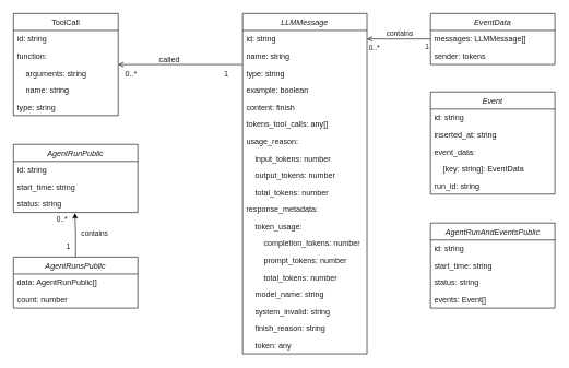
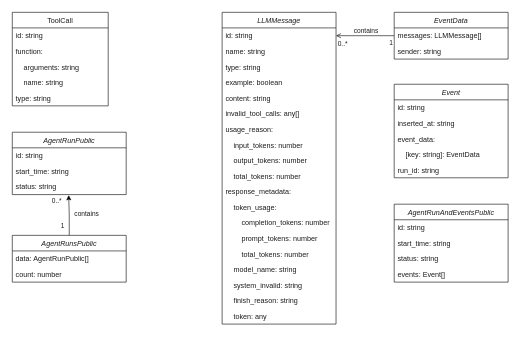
  <mxCell id="0" />
  <mxCell id="1" parent="0" />
  <mxCell id="2" value="LLMMessage" style="swimlane;fontStyle=2;align=center;verticalAlign=top;childLayout=stackLayout;horizontal=1;startSize=26;horizontalStack=0;resizeParent=1;resizeLast=0;collapsible=1;marginBottom=0;rounded=0;shadow=0;strokeWidth=1;fontColor=#1C1C1C;fillColor=#FFFFFF;" parent="1" vertex="1"><mxGeometry x="370" width="190" height="520" as="geometry" y="20"><mxRectangle width="160" height="26" as="alternateBounds" /></mxGeometry></mxCell>
  <mxCell id="3" value="id: string" style="text;align=left;verticalAlign=top;spacingLeft=4;spacingRight=4;overflow=hidden;rotatable=0;points=[[0,0.5],[1,0.5]];portConstraint=eastwest;fontColor=#1C1C1C;" parent="2" vertex="1"><mxGeometry y="26" width="190" height="26" as="geometry" /></mxCell>
  <mxCell id="4" value="name: string" style="text;align=left;verticalAlign=top;spacingLeft=4;spacingRight=4;overflow=hidden;rotatable=0;points=[[0,0.5],[1,0.5]];portConstraint=eastwest;rounded=0;shadow=0;html=0;fontColor=#1C1C1C;" parent="2" vertex="1"><mxGeometry y="52" width="190" height="26" as="geometry" /></mxCell>
  <mxCell id="5" value="type: string" style="text;align=left;verticalAlign=top;spacingLeft=4;spacingRight=4;overflow=hidden;rotatable=0;points=[[0,0.5],[1,0.5]];portConstraint=eastwest;rounded=0;shadow=0;html=0;fontColor=#1C1C1C;" parent="2" vertex="1"><mxGeometry y="78" width="190" height="26" as="geometry" /></mxCell>
  <mxCell id="6" value="example: boolean" style="text;align=left;verticalAlign=top;spacingLeft=4;spacingRight=4;overflow=hidden;rotatable=0;points=[[0,0.5],[1,0.5]];portConstraint=eastwest;rounded=0;shadow=0;html=0;fontColor=#1C1C1C;" parent="2" vertex="1"><mxGeometry y="104" width="190" height="26" as="geometry" /></mxCell>
- <mxCell id="7" value="content: finish" style="text;align=left;verticalAlign=top;spacingLeft=4;spacingRight=4;overflow=hidden;rotatable=0;points=[[0,0.5],[1,0.5]];portConstraint=eastwest;rounded=0;shadow=0;html=0;fontColor=#1C1C1C;" parent="2" vertex="1"><mxGeometry y="130" width="190" height="26" as="geometry" /></mxCell>
- <mxCell id="8" value="tokens_tool_calls: any[]" style="text;align=left;verticalAlign=top;spacingLeft=4;spacingRight=4;overflow=hidden;rotatable=0;points=[[0,0.5],[1,0.5]];portConstraint=eastwest;rounded=0;shadow=0;html=0;fontColor=#1C1C1C;" parent="2" vertex="1"><mxGeometry y="156" width="190" height="26" as="geometry" /></mxCell>
+ <mxCell id="7" value="content: string" style="text;align=left;verticalAlign=top;spacingLeft=4;spacingRight=4;overflow=hidden;rotatable=0;points=[[0,0.5],[1,0.5]];portConstraint=eastwest;rounded=0;shadow=0;html=0;fontColor=#1C1C1C;" parent="2" vertex="1"><mxGeometry y="130" width="190" height="26" as="geometry" /></mxCell>
+ <mxCell id="8" value="invalid_tool_calls: any[]" style="text;align=left;verticalAlign=top;spacingLeft=4;spacingRight=4;overflow=hidden;rotatable=0;points=[[0,0.5],[1,0.5]];portConstraint=eastwest;rounded=0;shadow=0;html=0;fontColor=#1C1C1C;" parent="2" vertex="1"><mxGeometry y="156" width="190" height="26" as="geometry" /></mxCell>
  <mxCell id="9" value="usage_reason:" style="text;align=left;verticalAlign=top;spacingLeft=4;spacingRight=4;overflow=hidden;rotatable=0;points=[[0,0.5],[1,0.5]];portConstraint=eastwest;rounded=0;shadow=0;html=0;fontColor=#1C1C1C;" parent="2" vertex="1"><mxGeometry y="182" width="190" height="26" as="geometry" /></mxCell>
  <mxCell id="10" value="    input_tokens: number" style="text;align=left;verticalAlign=top;spacingLeft=4;spacingRight=4;overflow=hidden;rotatable=0;points=[[0,0.5],[1,0.5]];portConstraint=eastwest;rounded=0;shadow=0;html=0;fontColor=#1C1C1C;" parent="2" vertex="1"><mxGeometry y="208" width="190" height="26" as="geometry" /></mxCell>
  <mxCell id="11" value="    output_tokens: number" style="text;align=left;verticalAlign=top;spacingLeft=4;spacingRight=4;overflow=hidden;rotatable=0;points=[[0,0.5],[1,0.5]];portConstraint=eastwest;rounded=0;shadow=0;html=0;fontColor=#1C1C1C;" parent="2" vertex="1"><mxGeometry y="234" width="190" height="26" as="geometry" /></mxCell>
  <mxCell id="12" value="    total_tokens: number" style="text;align=left;verticalAlign=top;spacingLeft=4;spacingRight=4;overflow=hidden;rotatable=0;points=[[0,0.5],[1,0.5]];portConstraint=eastwest;rounded=0;shadow=0;html=0;fontColor=#1C1C1C;" parent="2" vertex="1"><mxGeometry y="260" width="190" height="26" as="geometry" /></mxCell>
  <mxCell id="13" value="response_metadata:" style="text;align=left;verticalAlign=top;spacingLeft=4;spacingRight=4;overflow=hidden;rotatable=0;points=[[0,0.5],[1,0.5]];portConstraint=eastwest;rounded=0;shadow=0;html=0;fontColor=#1C1C1C;" parent="2" vertex="1"><mxGeometry y="286" width="190" height="26" as="geometry" /></mxCell>
  <mxCell id="14" value="    token_usage:" style="text;align=left;verticalAlign=top;spacingLeft=4;spacingRight=4;overflow=hidden;rotatable=0;points=[[0,0.5],[1,0.5]];portConstraint=eastwest;rounded=0;shadow=0;html=0;fontColor=#1C1C1C;" parent="2" vertex="1"><mxGeometry y="312" width="190" height="26" as="geometry" /></mxCell>
  <mxCell id="15" value="        completion_tokens: number" style="text;align=left;verticalAlign=top;spacingLeft=4;spacingRight=4;overflow=hidden;rotatable=0;points=[[0,0.5],[1,0.5]];portConstraint=eastwest;rounded=0;shadow=0;html=0;fontColor=#1C1C1C;" parent="2" vertex="1"><mxGeometry y="338" width="190" height="26" as="geometry" /></mxCell>
  <mxCell id="16" value="        prompt_tokens: number" style="text;align=left;verticalAlign=top;spacingLeft=4;spacingRight=4;overflow=hidden;rotatable=0;points=[[0,0.5],[1,0.5]];portConstraint=eastwest;rounded=0;shadow=0;html=0;fontColor=#1C1C1C;" parent="2" vertex="1"><mxGeometry y="364" width="190" height="26" as="geometry" /></mxCell>
  <mxCell id="17" value="        total_tokens: number" style="text;align=left;verticalAlign=top;spacingLeft=4;spacingRight=4;overflow=hidden;rotatable=0;points=[[0,0.5],[1,0.5]];portConstraint=eastwest;rounded=0;shadow=0;html=0;fontColor=#1C1C1C;" parent="2" vertex="1"><mxGeometry y="390" width="190" height="26" as="geometry" /></mxCell>
  <mxCell id="18" value="    model_name: string" style="text;align=left;verticalAlign=top;spacingLeft=4;spacingRight=4;overflow=hidden;rotatable=0;points=[[0,0.5],[1,0.5]];portConstraint=eastwest;rounded=0;shadow=0;html=0;fontColor=#1C1C1C;" parent="2" vertex="1"><mxGeometry y="416" width="190" height="26" as="geometry" /></mxCell>
  <mxCell id="19" value="    system_invalid: string" style="text;align=left;verticalAlign=top;spacingLeft=4;spacingRight=4;overflow=hidden;rotatable=0;points=[[0,0.5],[1,0.5]];portConstraint=eastwest;rounded=0;shadow=0;html=0;fontColor=#1C1C1C;" parent="2" vertex="1"><mxGeometry y="442" width="190" height="26" as="geometry" /></mxCell>
  <mxCell id="20" value="    finish_reason: string" style="text;align=left;verticalAlign=top;spacingLeft=4;spacingRight=4;overflow=hidden;rotatable=0;points=[[0,0.5],[1,0.5]];portConstraint=eastwest;rounded=0;shadow=0;html=0;fontColor=#1C1C1C;" parent="2" vertex="1"><mxGeometry y="468" width="190" height="26" as="geometry" /></mxCell>
  <mxCell id="21" value="    token: any" style="text;align=left;verticalAlign=top;spacingLeft=4;spacingRight=4;overflow=hidden;rotatable=0;points=[[0,0.5],[1,0.5]];portConstraint=eastwest;rounded=0;shadow=0;html=0;fontColor=#1C1C1C;" parent="2" vertex="1"><mxGeometry y="494" width="190" height="26" as="geometry" /></mxCell>
  <mxCell id="22" value="ToolCall" style="swimlane;fontStyle=0;align=center;verticalAlign=top;childLayout=stackLayout;horizontal=1;startSize=26;horizontalStack=0;resizeParent=1;resizeLast=0;collapsible=1;marginBottom=0;rounded=0;shadow=0;strokeWidth=1;fontColor=#1C1C1C;fillColor=#FFFFFF;" parent="1" vertex="1"><mxGeometry width="160" height="156" as="geometry" x="20" y="20"><mxRectangle x="550" y="140" width="160" height="26" as="alternateBounds" /></mxGeometry></mxCell>
  <mxCell id="23" value="id: string" style="text;align=left;verticalAlign=top;spacingLeft=4;spacingRight=4;overflow=hidden;rotatable=0;points=[[0,0.5],[1,0.5]];portConstraint=eastwest;fontColor=#1C1C1C;" parent="22" vertex="1"><mxGeometry y="26" width="160" height="26" as="geometry" /></mxCell>
  <mxCell id="24" value="function:" style="text;align=left;verticalAlign=top;spacingLeft=4;spacingRight=4;overflow=hidden;rotatable=0;points=[[0,0.5],[1,0.5]];portConstraint=eastwest;rounded=0;shadow=0;html=0;fontColor=#1C1C1C;" parent="22" vertex="1"><mxGeometry y="52" width="160" height="26" as="geometry" /></mxCell>
  <mxCell id="25" value="    arguments: string" style="text;align=left;verticalAlign=top;spacingLeft=4;spacingRight=4;overflow=hidden;rotatable=0;points=[[0,0.5],[1,0.5]];portConstraint=eastwest;rounded=0;shadow=0;html=0;fontColor=#1C1C1C;" parent="22" vertex="1"><mxGeometry y="78" width="160" height="26" as="geometry" /></mxCell>
  <mxCell id="26" value="    name: string" style="text;align=left;verticalAlign=top;spacingLeft=4;spacingRight=4;overflow=hidden;rotatable=0;points=[[0,0.5],[1,0.5]];portConstraint=eastwest;rounded=0;shadow=0;html=0;fontColor=#1C1C1C;" parent="22" vertex="1"><mxGeometry y="104" width="160" height="26" as="geometry" /></mxCell>
  <mxCell id="27" value="type: string" style="text;align=left;verticalAlign=top;spacingLeft=4;spacingRight=4;overflow=hidden;rotatable=0;points=[[0,0.5],[1,0.5]];portConstraint=eastwest;rounded=0;shadow=0;html=0;fontColor=#1C1C1C;" parent="22" vertex="1"><mxGeometry y="130" width="160" height="26" as="geometry" /></mxCell>
- <mxCell id="28" value="" style="endArrow=open;shadow=0;strokeWidth=1;rounded=0;curved=0;endFill=0;edgeStyle=elbowEdgeStyle;elbow=vertical;startArrow=none;startFill=0;fontColor=#1C1C1C;" parent="1" source="2" target="22" edge="1"><mxGeometry x="0.5" y="41" relative="1" as="geometry"><mxPoint x="400" y="212" as="sourcePoint" /><mxPoint x="560" y="212" as="targetPoint" /><mxPoint x="-40" y="32" as="offset" /></mxGeometry></mxCell>
- <mxCell id="29" value="1" style="resizable=0;align=left;verticalAlign=bottom;labelBackgroundColor=none;fontSize=12;fontColor=#1C1C1C;" parent="28" connectable="0" vertex="1"><mxGeometry x="-1" relative="1" as="geometry"><mxPoint x="-30" y="22" as="offset" /></mxGeometry></mxCell>
- <mxCell id="30" value="0..*" style="resizable=0;align=right;verticalAlign=bottom;labelBackgroundColor=none;fontSize=12;fontColor=#1C1C1C;" parent="28" connectable="0" vertex="1"><mxGeometry x="1" relative="1" as="geometry"><mxPoint x="30" y="22" as="offset" /></mxGeometry></mxCell>
- <mxCell id="31" value="called" style="text;html=1;resizable=0;points=[];;align=center;verticalAlign=middle;labelBackgroundColor=none;rounded=0;shadow=0;strokeWidth=1;fontSize=12;fontColor=#1C1C1C;" parent="28" vertex="1" connectable="0"><mxGeometry x="0.5" y="49" relative="1" as="geometry"><mxPoint x="30" y="-57" as="offset" /></mxGeometry></mxCell>
  <mxCell id="32" value="EventData" style="swimlane;fontStyle=2;align=center;verticalAlign=top;childLayout=stackLayout;horizontal=1;startSize=26;horizontalStack=0;resizeParent=1;resizeLast=0;collapsible=1;marginBottom=0;rounded=0;shadow=0;strokeWidth=1;fontColor=#1C1C1C;fillColor=#FFFFFF;" parent="1" vertex="1"><mxGeometry x="657" width="190" height="78" as="geometry" y="20"><mxRectangle width="160" height="26" as="alternateBounds" /></mxGeometry></mxCell>
  <mxCell id="33" value="messages: LLMMessage[]" style="text;align=left;verticalAlign=top;spacingLeft=4;spacingRight=4;overflow=hidden;rotatable=0;points=[[0,0.5],[1,0.5]];portConstraint=eastwest;fontColor=#1C1C1C;" parent="32" vertex="1"><mxGeometry y="26" width="190" height="26" as="geometry" /></mxCell>
- <mxCell id="34" value="sender: tokens" style="text;align=left;verticalAlign=top;spacingLeft=4;spacingRight=4;overflow=hidden;rotatable=0;points=[[0,0.5],[1,0.5]];portConstraint=eastwest;rounded=0;shadow=0;html=0;fontColor=#1C1C1C;" parent="32" vertex="1"><mxGeometry y="52" width="190" height="26" as="geometry" /></mxCell>
+ <mxCell id="34" value="sender: string" style="text;align=left;verticalAlign=top;spacingLeft=4;spacingRight=4;overflow=hidden;rotatable=0;points=[[0,0.5],[1,0.5]];portConstraint=eastwest;rounded=0;shadow=0;html=0;fontColor=#1C1C1C;" parent="32" vertex="1"><mxGeometry y="52" width="190" height="26" as="geometry" /></mxCell>
  <mxCell id="35" value="Event" style="swimlane;fontStyle=2;align=center;verticalAlign=top;childLayout=stackLayout;horizontal=1;startSize=26;horizontalStack=0;resizeParent=1;resizeLast=0;collapsible=1;marginBottom=0;rounded=0;shadow=0;strokeWidth=1;fontColor=#1C1C1C;fillColor=#FFFFFF;" parent="1" vertex="1"><mxGeometry x="657" y="140" width="190" height="156" as="geometry"><mxRectangle width="160" height="26" as="alternateBounds" /></mxGeometry></mxCell>
  <mxCell id="36" value="id: string" style="text;align=left;verticalAlign=top;spacingLeft=4;spacingRight=4;overflow=hidden;rotatable=0;points=[[0,0.5],[1,0.5]];portConstraint=eastwest;fontColor=#1C1C1C;" parent="35" vertex="1"><mxGeometry y="26" width="190" height="26" as="geometry" /></mxCell>
  <mxCell id="37" value="inserted_at: string" style="text;align=left;verticalAlign=top;spacingLeft=4;spacingRight=4;overflow=hidden;rotatable=0;points=[[0,0.5],[1,0.5]];portConstraint=eastwest;rounded=0;shadow=0;html=0;fontColor=#1C1C1C;" parent="35" vertex="1"><mxGeometry y="52" width="190" height="26" as="geometry" /></mxCell>
  <mxCell id="38" value="event_data:" style="text;align=left;verticalAlign=top;spacingLeft=4;spacingRight=4;overflow=hidden;rotatable=0;points=[[0,0.5],[1,0.5]];portConstraint=eastwest;rounded=0;shadow=0;html=0;fontColor=#1C1C1C;" parent="35" vertex="1"><mxGeometry y="78" width="190" height="26" as="geometry" /></mxCell>
  <mxCell id="39" value="    [key: string]: EventData" style="text;align=left;verticalAlign=top;spacingLeft=4;spacingRight=4;overflow=hidden;rotatable=0;points=[[0,0.5],[1,0.5]];portConstraint=eastwest;rounded=0;shadow=0;html=0;fontColor=#1C1C1C;" parent="35" vertex="1"><mxGeometry y="104" width="190" height="26" as="geometry" /></mxCell>
  <mxCell id="40" value="run_id: string" style="text;align=left;verticalAlign=top;spacingLeft=4;spacingRight=4;overflow=hidden;rotatable=0;points=[[0,0.5],[1,0.5]];portConstraint=eastwest;rounded=0;shadow=0;html=0;fontColor=#1C1C1C;" parent="35" vertex="1"><mxGeometry y="130" width="190" height="26" as="geometry" /></mxCell>
  <mxCell id="41" value="AgentRunAndEventsPublic" style="swimlane;fontStyle=2;align=center;verticalAlign=top;childLayout=stackLayout;horizontal=1;startSize=26;horizontalStack=0;resizeParent=1;resizeLast=0;collapsible=1;marginBottom=0;rounded=0;shadow=0;strokeWidth=1;fontColor=#1C1C1C;fillColor=#FFFFFF;" parent="1" vertex="1"><mxGeometry x="657" y="340" width="190" height="130" as="geometry"><mxRectangle width="160" height="26" as="alternateBounds" /></mxGeometry></mxCell>
  <mxCell id="42" value="id: string" style="text;align=left;verticalAlign=top;spacingLeft=4;spacingRight=4;overflow=hidden;rotatable=0;points=[[0,0.5],[1,0.5]];portConstraint=eastwest;fontColor=#1C1C1C;" parent="41" vertex="1"><mxGeometry y="26" width="190" height="26" as="geometry" /></mxCell>
  <mxCell id="43" value="start_time: string" style="text;align=left;verticalAlign=top;spacingLeft=4;spacingRight=4;overflow=hidden;rotatable=0;points=[[0,0.5],[1,0.5]];portConstraint=eastwest;rounded=0;shadow=0;html=0;fontColor=#1C1C1C;" parent="41" vertex="1"><mxGeometry y="52" width="190" height="26" as="geometry" /></mxCell>
  <mxCell id="44" value="status: string" style="text;align=left;verticalAlign=top;spacingLeft=4;spacingRight=4;overflow=hidden;rotatable=0;points=[[0,0.5],[1,0.5]];portConstraint=eastwest;rounded=0;shadow=0;html=0;fontColor=#1C1C1C;" parent="41" vertex="1"><mxGeometry y="78" width="190" height="26" as="geometry" /></mxCell>
  <mxCell id="45" value="events: Event[]" style="text;align=left;verticalAlign=top;spacingLeft=4;spacingRight=4;overflow=hidden;rotatable=0;points=[[0,0.5],[1,0.5]];portConstraint=eastwest;rounded=0;shadow=0;html=0;fontColor=#1C1C1C;" parent="41" vertex="1"><mxGeometry y="104" width="190" height="26" as="geometry" /></mxCell>
  <mxCell id="46" value="AgentRunPublic" style="swimlane;fontStyle=2;align=center;verticalAlign=top;childLayout=stackLayout;horizontal=1;startSize=26;horizontalStack=0;resizeParent=1;resizeLast=0;collapsible=1;marginBottom=0;rounded=0;shadow=0;strokeWidth=1;fontColor=#1C1C1C;fillColor=#FFFFFF;" parent="1" vertex="1"><mxGeometry y="220" width="190" height="104" as="geometry" x="20"><mxRectangle width="160" height="26" as="alternateBounds" /></mxGeometry></mxCell>
  <mxCell id="47" value="id: string" style="text;align=left;verticalAlign=top;spacingLeft=4;spacingRight=4;overflow=hidden;rotatable=0;points=[[0,0.5],[1,0.5]];portConstraint=eastwest;fontColor=#1C1C1C;" parent="46" vertex="1"><mxGeometry y="26" width="190" height="26" as="geometry" /></mxCell>
  <mxCell id="48" value="start_time: string" style="text;align=left;verticalAlign=top;spacingLeft=4;spacingRight=4;overflow=hidden;rotatable=0;points=[[0,0.5],[1,0.5]];portConstraint=eastwest;rounded=0;shadow=0;html=0;fontColor=#1C1C1C;" parent="46" vertex="1"><mxGeometry y="52" width="190" height="26" as="geometry" /></mxCell>
  <mxCell id="49" value="status: string" style="text;align=left;verticalAlign=top;spacingLeft=4;spacingRight=4;overflow=hidden;rotatable=0;points=[[0,0.5],[1,0.5]];portConstraint=eastwest;rounded=0;shadow=0;html=0;fontColor=#1C1C1C;" parent="46" vertex="1"><mxGeometry y="78" width="190" height="26" as="geometry" /></mxCell>
  <mxCell id="50" value="AgentRunsPublic" style="swimlane;fontStyle=2;align=center;verticalAlign=top;childLayout=stackLayout;horizontal=1;startSize=26;horizontalStack=0;resizeParent=1;resizeLast=0;collapsible=1;marginBottom=0;rounded=0;shadow=0;strokeWidth=1;fontColor=#1C1C1C;fillColor=#FFFFFF;" parent="1" vertex="1"><mxGeometry y="392" width="190" height="78" as="geometry" x="20"><mxRectangle width="160" height="26" as="alternateBounds" /></mxGeometry></mxCell>
  <mxCell id="51" value="data: AgentRunPublic[]" style="text;align=left;verticalAlign=top;spacingLeft=4;spacingRight=4;overflow=hidden;rotatable=0;points=[[0,0.5],[1,0.5]];portConstraint=eastwest;fontColor=#1C1C1C;" parent="50" vertex="1"><mxGeometry y="26" width="190" height="26" as="geometry" /></mxCell>
  <mxCell id="52" value="count: number" style="text;align=left;verticalAlign=top;spacingLeft=4;spacingRight=4;overflow=hidden;rotatable=0;points=[[0,0.5],[1,0.5]];portConstraint=eastwest;rounded=0;shadow=0;html=0;fontColor=#1C1C1C;" parent="50" vertex="1"><mxGeometry y="52" width="190" height="26" as="geometry" /></mxCell>
  <mxCell id="53" style="edgeStyle=orthogonalEdgeStyle;rounded=0;orthogonalLoop=1;jettySize=auto;html=1;exitX=0;exitY=0.5;exitDx=0;exitDy=0;entryX=1;entryY=0.5;entryDx=0;entryDy=0;endArrow=open;endFill=0;fontColor=#1C1C1C;" parent="1" source="33" target="3" edge="1"><mxGeometry relative="1" as="geometry" /></mxCell>
  <mxCell id="54" value="0..*" style="edgeLabel;html=1;align=center;verticalAlign=middle;resizable=0;points=[];fontColor=#1C1C1C;" parent="53" vertex="1" connectable="0"><mxGeometry x="0.701" y="1" relative="1" as="geometry"><mxPoint x="-5" y="12" as="offset" /></mxGeometry></mxCell>
  <mxCell id="55" value="contains" style="edgeLabel;html=1;align=center;verticalAlign=middle;resizable=0;points=[];fontColor=#1C1C1C;" parent="53" vertex="1" connectable="0"><mxGeometry x="-0.002" relative="1" as="geometry"><mxPoint y="-9" as="offset" /></mxGeometry></mxCell>
  <mxCell id="56" value="1" style="edgeLabel;html=1;align=center;verticalAlign=middle;resizable=0;points=[];fontColor=#1C1C1C;" parent="53" vertex="1" connectable="0"><mxGeometry x="-0.88" y="-1" relative="1" as="geometry"><mxPoint y="12" as="offset" /></mxGeometry></mxCell>
  <mxCell id="57" style="edgeStyle=orthogonalEdgeStyle;rounded=0;orthogonalLoop=1;jettySize=auto;html=1;exitX=0.5;exitY=0;exitDx=0;exitDy=0;entryX=0.495;entryY=1.038;entryDx=0;entryDy=0;entryPerimeter=0;fontColor=#1C1C1C;" parent="1" source="50" target="49" edge="1"><mxGeometry relative="1" as="geometry" /></mxCell>
  <mxCell id="58" value="contains" style="edgeLabel;html=1;align=center;verticalAlign=middle;resizable=0;points=[];fontColor=#1C1C1C;" parent="57" vertex="1" connectable="0"><mxGeometry x="0.071" y="2" relative="1" as="geometry"><mxPoint x="31" as="offset" /></mxGeometry></mxCell>
  <mxCell id="59" value="1" style="edgeLabel;html=1;align=center;verticalAlign=middle;resizable=0;points=[];fontColor=#1C1C1C;" parent="57" vertex="1" connectable="0"><mxGeometry x="-0.521" y="1" relative="1" as="geometry"><mxPoint x="-11" as="offset" /></mxGeometry></mxCell>
  <mxCell id="60" value="0..*" style="edgeLabel;html=1;align=center;verticalAlign=middle;resizable=0;points=[];fontColor=#1C1C1C;" parent="57" vertex="1" connectable="0"><mxGeometry x="0.709" y="1" relative="1" as="geometry"><mxPoint x="-20" as="offset" /></mxGeometry></mxCell>
